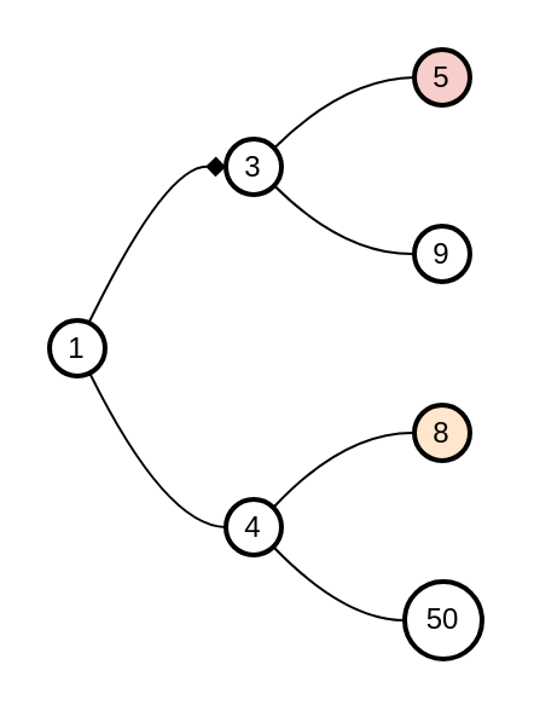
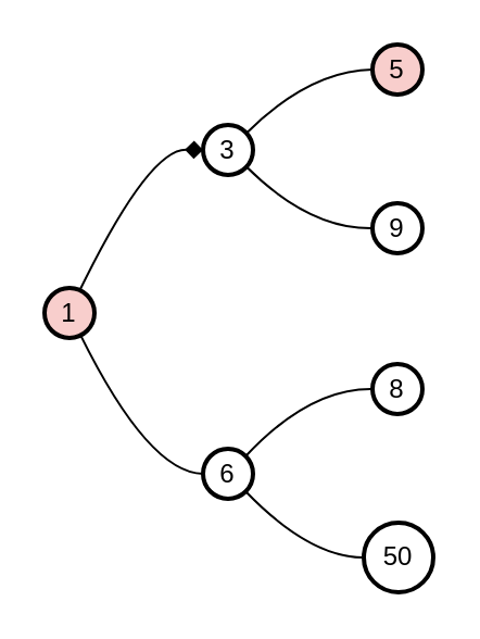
  <mxCell id="0" />
  <mxCell id="1" parent="0" />
- <mxCell id="2" value="1" style="ellipse;aspect=fixed;strokeWidth=2;whiteSpace=wrap;" vertex="1" parent="1"><mxGeometry y="132" width="23" height="23" as="geometry" x="20" /></mxCell>
+ <mxCell id="2" value="1" style="ellipse;aspect=fixed;strokeWidth=2;whiteSpace=wrap;fillColor=#f8cecc;" vertex="1" parent="1"><mxGeometry y="132" width="23" height="23" as="geometry" x="20" /></mxCell>
  <mxCell id="3" value="3" style="ellipse;aspect=fixed;strokeWidth=2;whiteSpace=wrap;" vertex="1" parent="1"><mxGeometry x="93" y="57" width="23" height="23" as="geometry" /></mxCell>
- <mxCell id="4" value="4" style="ellipse;aspect=fixed;strokeWidth=2;whiteSpace=wrap;" vertex="1" parent="1"><mxGeometry x="93" y="206" width="23" height="23" as="geometry" /></mxCell>
+ <mxCell id="4" value="6" style="ellipse;aspect=fixed;strokeWidth=2;whiteSpace=wrap;" vertex="1" parent="1"><mxGeometry x="93" y="206" width="23" height="23" as="geometry" /></mxCell>
  <mxCell id="5" value="5" style="ellipse;aspect=fixed;strokeWidth=2;whiteSpace=wrap;fillColor=#f8cecc;" vertex="1" parent="1"><mxGeometry x="171" width="23" height="23" as="geometry" y="20" /></mxCell>
  <mxCell id="6" value="9" style="ellipse;aspect=fixed;strokeWidth=2;whiteSpace=wrap;" vertex="1" parent="1"><mxGeometry x="171" y="93" width="23" height="23" as="geometry" /></mxCell>
- <mxCell id="7" value="8" style="ellipse;aspect=fixed;strokeWidth=2;whiteSpace=wrap;fillColor=#ffe6cc;" vertex="1" parent="1"><mxGeometry x="171" y="167" width="23" height="23" as="geometry" /></mxCell>
+ <mxCell id="7" value="8" style="ellipse;aspect=fixed;strokeWidth=2;whiteSpace=wrap;" vertex="1" parent="1"><mxGeometry x="171" y="167" width="23" height="23" as="geometry" /></mxCell>
  <mxCell id="8" value="50" style="ellipse;aspect=fixed;strokeWidth=2;whiteSpace=wrap;" vertex="1" parent="1"><mxGeometry x="167" y="240" width="32" height="32" as="geometry" /></mxCell>
  <mxCell id="9" value="" style="curved=1;startArrow=none;endArrow=diamond;exitX=0.756;exitY=0.013;entryX=0.017;entryY=0.496;" edge="1" parent="1" source="2" target="3"><mxGeometry relative="1" as="geometry"><Array as="points"><mxPoint x="68" y="68" /></Array></mxGeometry></mxCell>
  <mxCell id="10" value="" style="curved=1;startArrow=none;endArrow=none;exitX=0.763;exitY=1.03;entryX=0.017;entryY=0.496;" edge="1" parent="1" source="2" target="4"><mxGeometry relative="1" as="geometry"><Array as="points"><mxPoint x="68" y="217" /></Array></mxGeometry></mxCell>
  <mxCell id="11" value="" style="curved=1;startArrow=none;endArrow=none;exitX=1.035;exitY=-0.013;entryX=0.008;entryY=0.509;" edge="1" parent="1" source="3" target="5"><mxGeometry relative="1" as="geometry"><Array as="points"><mxPoint x="142" y="32" /></Array></mxGeometry></mxCell>
  <mxCell id="12" value="" style="curved=1;startArrow=none;endArrow=none;exitX=1.035;exitY=1.004;entryX=0.008;entryY=0.526;" edge="1" parent="1" source="3" target="6"><mxGeometry relative="1" as="geometry"><Array as="points"><mxPoint x="142" y="105" /></Array></mxGeometry></mxCell>
  <mxCell id="13" value="" style="curved=1;startArrow=none;endArrow=none;exitX=1.006;exitY=-0.013;entryX=0.008;entryY=0.5;" edge="1" parent="1" source="4" target="7"><mxGeometry relative="1" as="geometry"><Array as="points"><mxPoint x="142" y="178" /></Array></mxGeometry></mxCell>
  <mxCell id="14" value="" style="curved=1;startArrow=none;endArrow=none;exitX=1.006;exitY=1.004;entryX=-0.006;entryY=0.509;" edge="1" parent="1" source="4" target="8"><mxGeometry relative="1" as="geometry"><Array as="points"><mxPoint x="142" y="256" /></Array></mxGeometry></mxCell>
